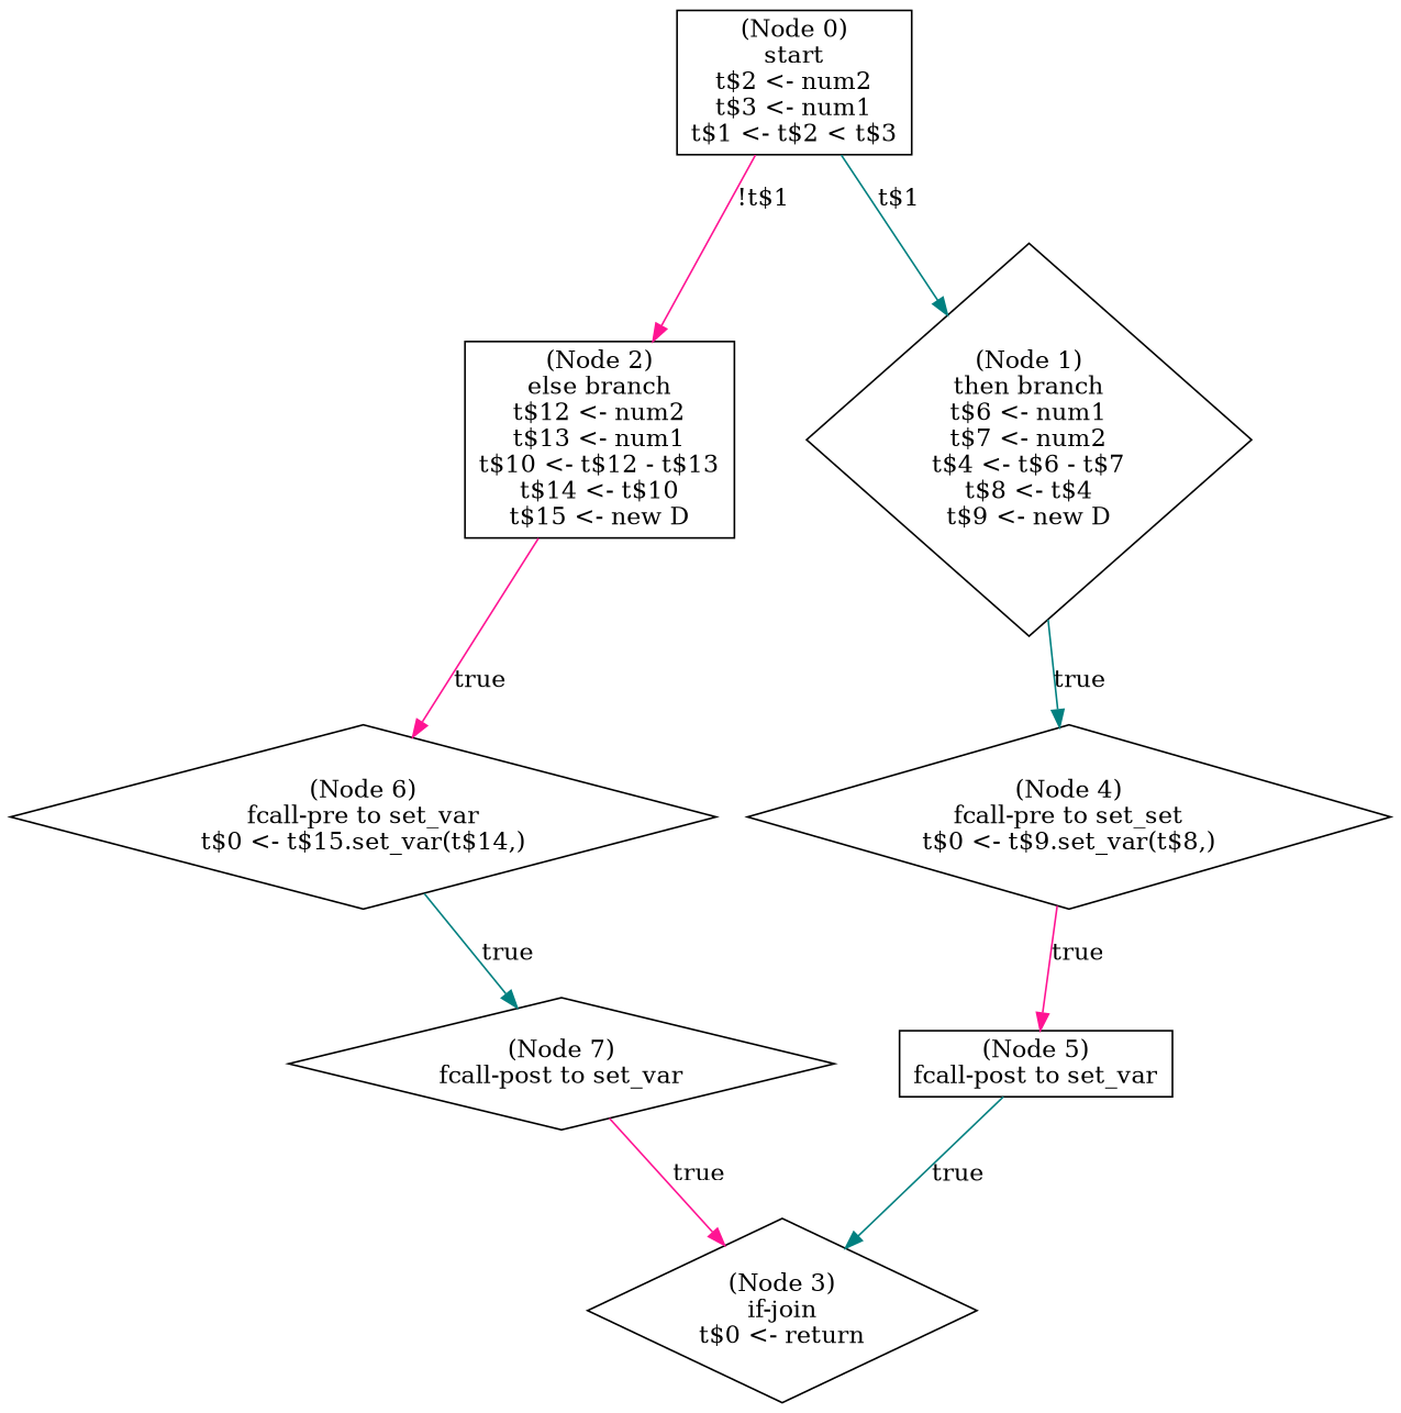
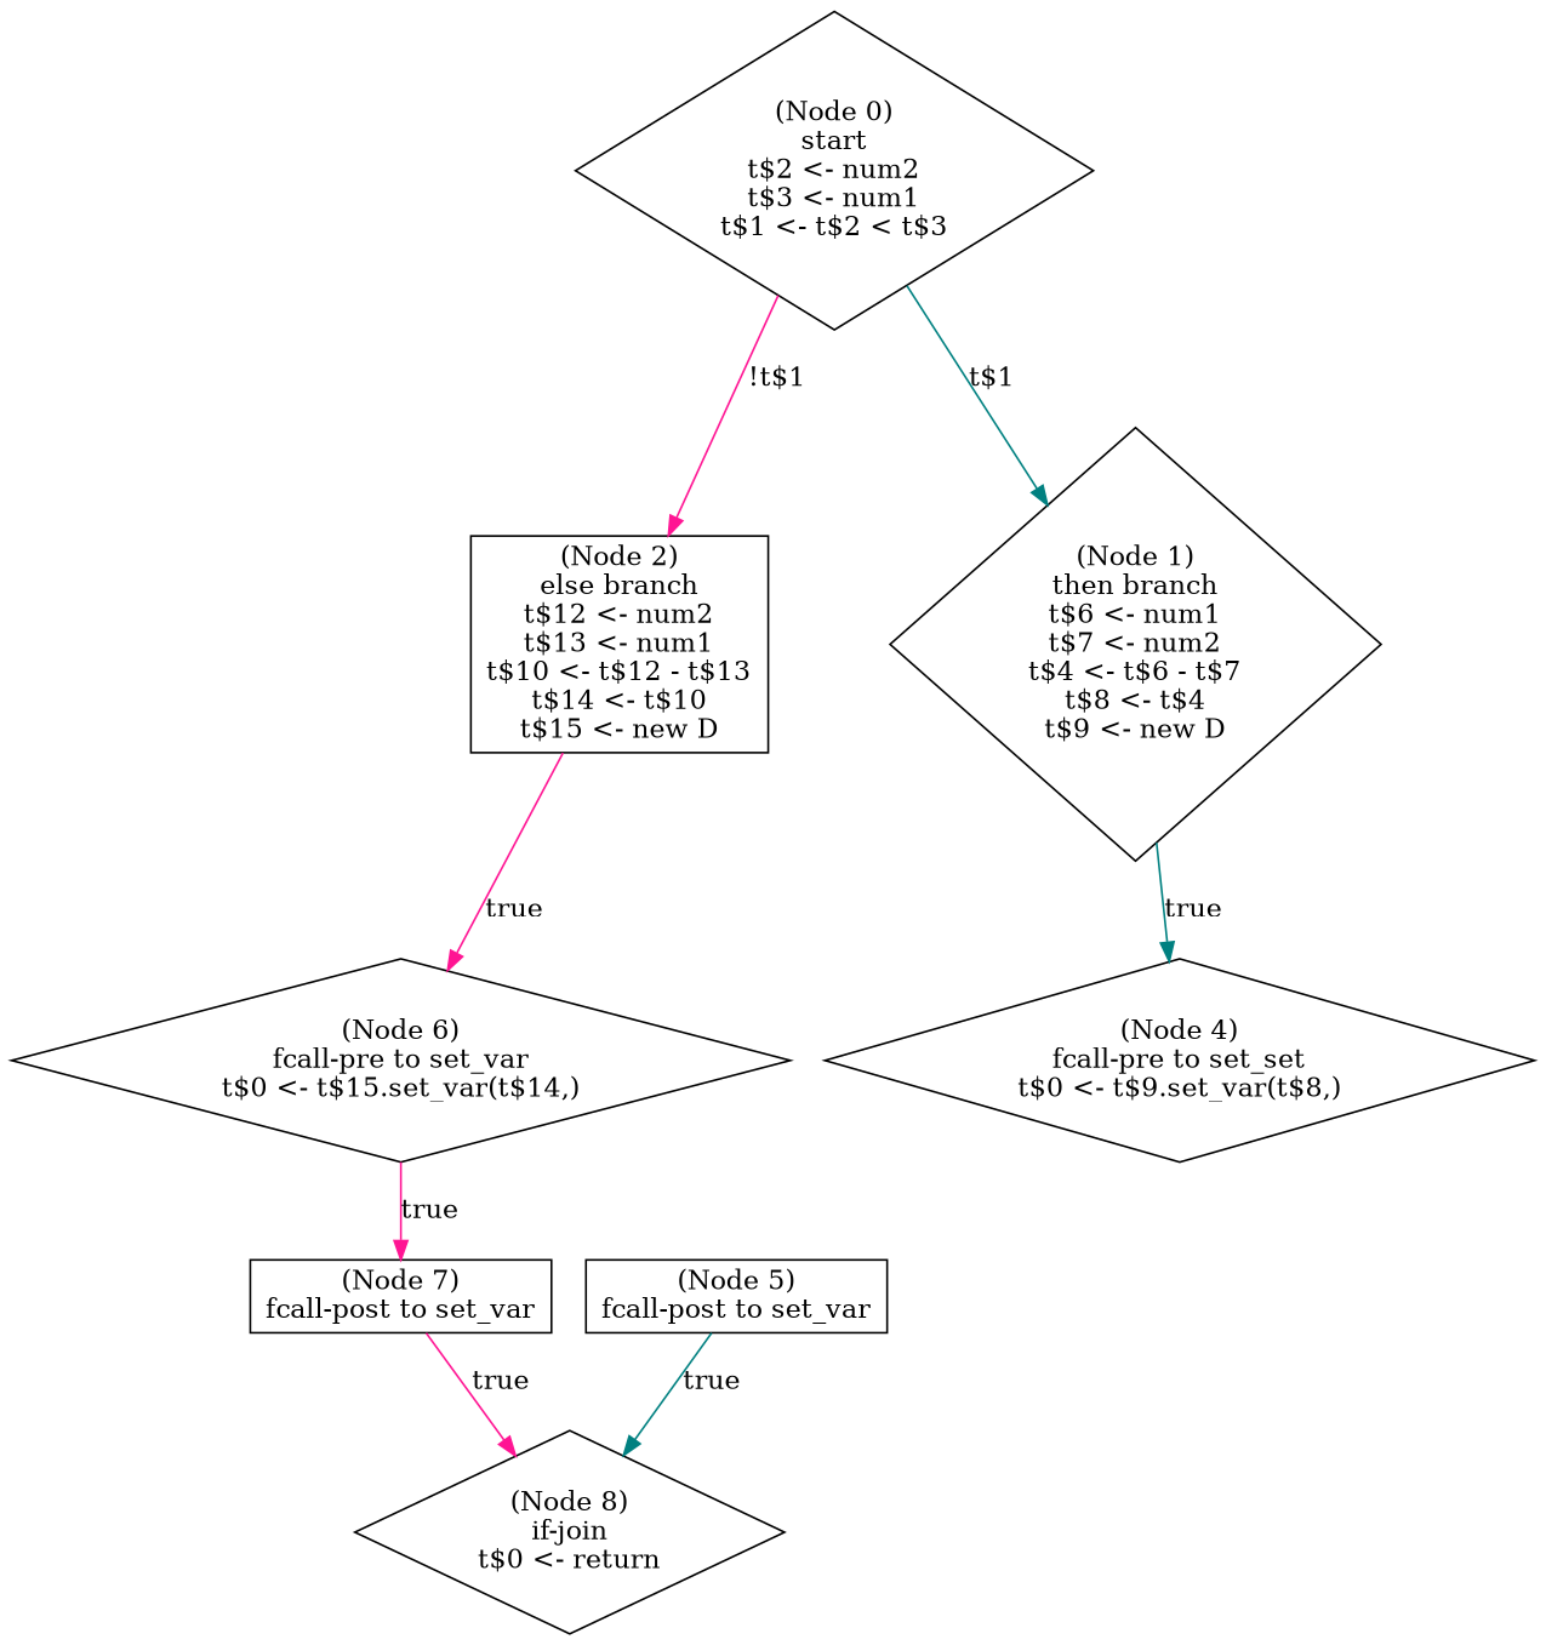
  digraph {
    node [shape=diamond]
    edge [color=deeppink]
-   n1 [label="(Node 0)\nstart\nt$2 <- num2\nt$3 <- num1\nt$1 <- t$2 < t$3\n" shape=box]
+   n1 [label="(Node 0)\nstart\nt$2 <- num2\nt$3 <- num1\nt$1 <- t$2 < t$3\n"]
    n2 [label="(Node 2)\nelse branch\nt$12 <- num2\nt$13 <- num1\nt$10 <- t$12 - t$13\nt$14 <- t$10\nt$15 <- new D\n" shape=box]
    n3 [label="(Node 1)\nthen branch\nt$6 <- num1\nt$7 <- num2\nt$4 <- t$6 - t$7\nt$8 <- t$4\nt$9 <- new D\n"]
    n4 [label="(Node 6)\nfcall-pre to set_var\nt$0 <- t$15.set_var(t$14,)\n"]
    n5 [label="(Node 4)\nfcall-pre to set_set\nt$0 <- t$9.set_var(t$8,)\n"]
-   n6 [label="(Node 7)\nfcall-post to set_var\n"]
+   n6 [label="(Node 7)\nfcall-post to set_var\n" shape=box]
    n7 [label="(Node 5)\nfcall-post to set_var\n" shape=box]
-   n8 [label="(Node 3)\nif-join\nt$0 <- return\n"]
+   n8 [label="(Node 8)\nif-join\nt$0 <- return\n"]
    n1 -> n2 [label="!t$1"]
    n1 -> n3 [color=teal label="t$1"]
    n2 -> n4 [label=true]
    n3 -> n5 [color=teal label=true]
-   n4 -> n6 [color=teal label=true]
-   n5 -> n7 [label=true]
+   n4 -> n6 [label=true]
    n6 -> n8 [label=true]
    n7 -> n8 [color=teal label=true]
  }
